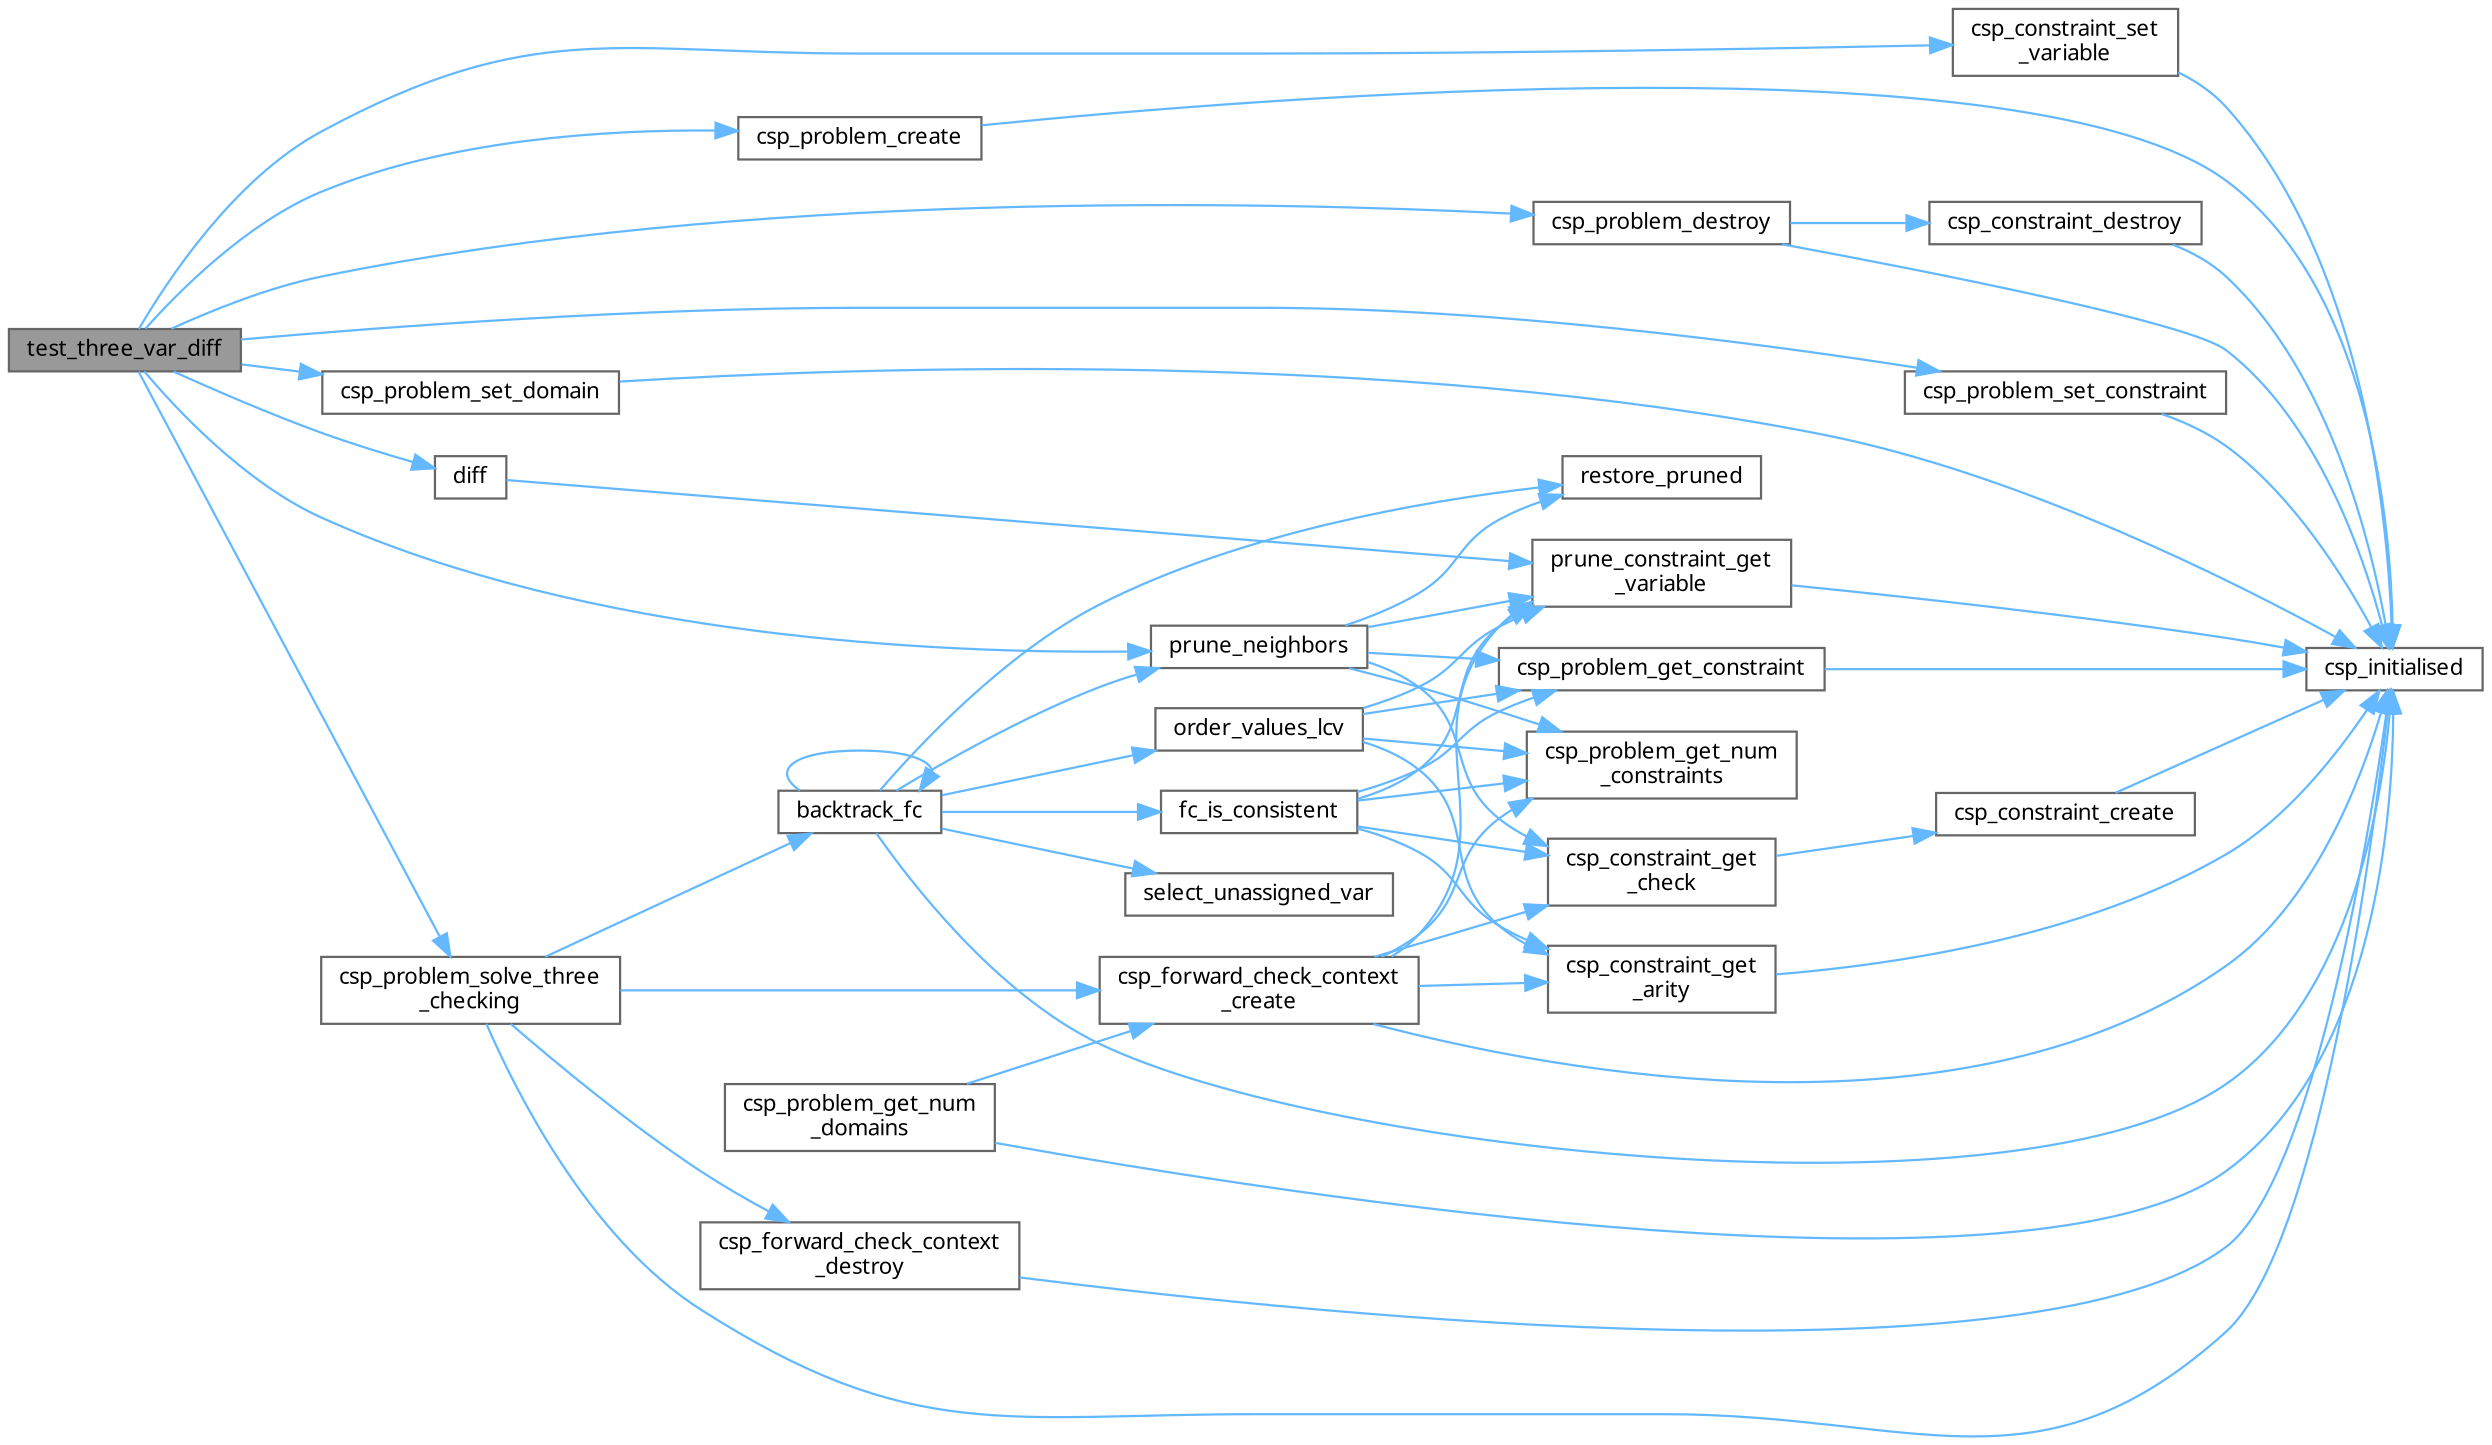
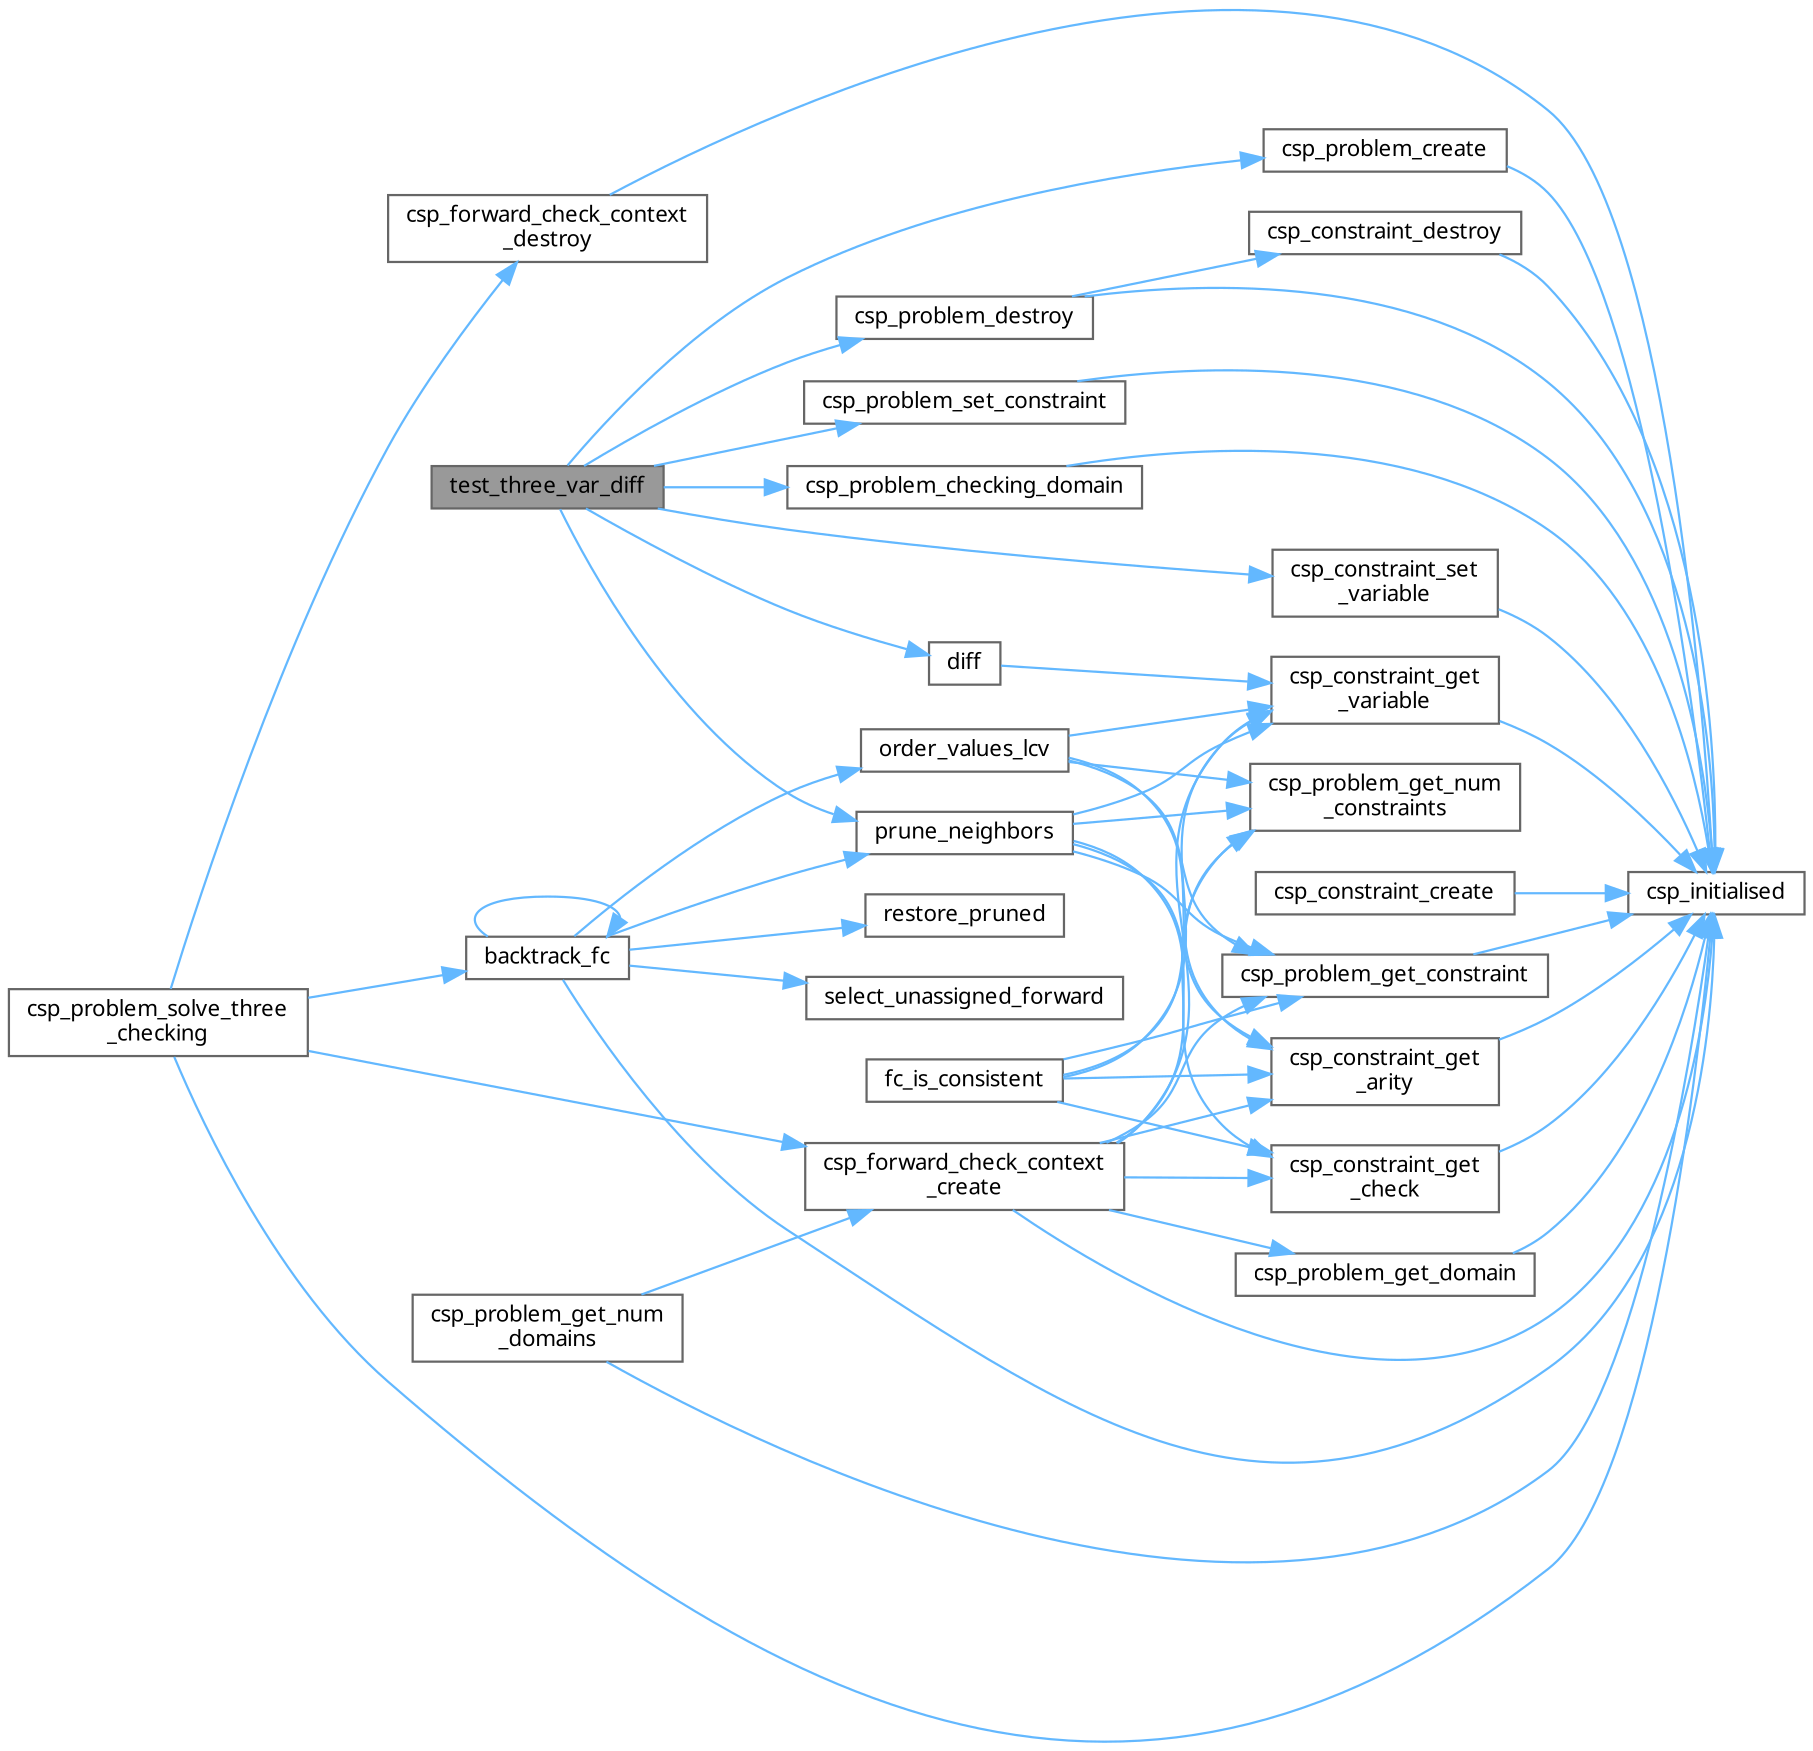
  digraph {
    fontname="Noto Sans"
    rankdir=LR
    node [color=grey40 fillcolor=white fontname="Noto Sans" fontsize=10 shape=box style=filled]
    edge [color=steelblue1 fontname="Noto Sans" fontsize=10 labelfontname=Roboto labelfontsize=10 style=solid]
    n1 [color=gray40 fillcolor=grey60 fontcolor=black height=0.2 label=test_three_var_diff width=0.4]
    n2 [height=0.2 label="csp_constraint_set\l_variable" width=0.4]
    n3 [height=0.2 label=csp_problem_create width=0.4]
    n4 [height=0.2 label=csp_problem_destroy width=0.4]
    n5 [height=0.2 label=csp_problem_set_constraint width=0.4]
-   n6 [height=0.2 label=csp_problem_set_domain width=0.4]
+   n6 [height=0.2 label=csp_problem_checking_domain width=0.4]
    n7 [height=0.2 label="csp_problem_solve_three\l_checking" width=0.4]
    n8 [height=0.2 label=diff width=0.4]
    n9 [height=0.2 label=prune_neighbors width=0.4]
    n10 [height=0.2 label=csp_constraint_create width=0.4]
    n11 [height=0.2 label=csp_initialised width=0.4]
    n12 [height=0.2 label=csp_constraint_destroy width=0.4]
    n13 [height=0.2 label=backtrack_fc width=0.4]
    n14 [height=0.2 label="csp_forward_check_context\l_create" width=0.4]
    n15 [height=0.2 label="csp_forward_check_context\l_destroy" width=0.4]
-   n16 [height=0.2 label="prune_constraint_get\l_variable" width=0.4]
+   n16 [height=0.2 label="csp_constraint_get\l_variable" width=0.4]
    n17 [height=0.2 label=fc_is_consistent width=0.4]
    n18 [height=0.2 label=order_values_lcv width=0.4]
    n19 [height=0.2 label=restore_pruned width=0.4]
-   n20 [height=0.2 label=select_unassigned_var width=0.4]
+   n20 [height=0.2 label=select_unassigned_forward width=0.4]
    n21 [height=0.2 label="csp_constraint_get\l_arity" width=0.4]
    n22 [height=0.2 label="csp_constraint_get\l_check" width=0.4]
    n23 [height=0.2 label=csp_problem_get_constraint width=0.4]
    n24 [height=0.2 label="csp_problem_get_num\l_constraints" width=0.4]
+   n25 [height=0.2 label=csp_problem_get_domain width=0.4]
    n26 [height=0.2 label="csp_problem_get_num\l_domains" width=0.4]
    n1 -> n2
    n1 -> n3
    n1 -> n4
    n1 -> n5
    n1 -> n6
-   n1 -> n7
    n1 -> n8
    n1 -> n9
    n2 -> n11
    n3 -> n11
    n4 -> n11
    n4 -> n12
    n5 -> n11
    n6 -> n11
    n7 -> n11
    n7 -> n13
    n7 -> n14
    n7 -> n15
    n8 -> n16
    n9 -> n16
-   n9 -> n19
+   n9 -> n21
    n9 -> n22
    n9 -> n23
    n9 -> n24
    n10 -> n11
    n12 -> n11
    n13 -> n9
    n13 -> n11
    n13 -> n13
-   n13 -> n17
    n13 -> n18
    n13 -> n19
    n13 -> n20
    n14 -> n11
    n14 -> n16
    n14 -> n21
    n14 -> n22
+   n14 -> n23
    n14 -> n24
+   n14 -> n25
    n15 -> n11
    n16 -> n11
    n17 -> n16
    n17 -> n21
    n17 -> n22
    n17 -> n23
    n17 -> n24
    n18 -> n16
    n18 -> n21
    n18 -> n23
    n18 -> n24
    n21 -> n11
-   n22 -> n10
+   n22 -> n11
    n23 -> n11
+   n25 -> n11
    n26 -> n11
    n26 -> n14
  }
